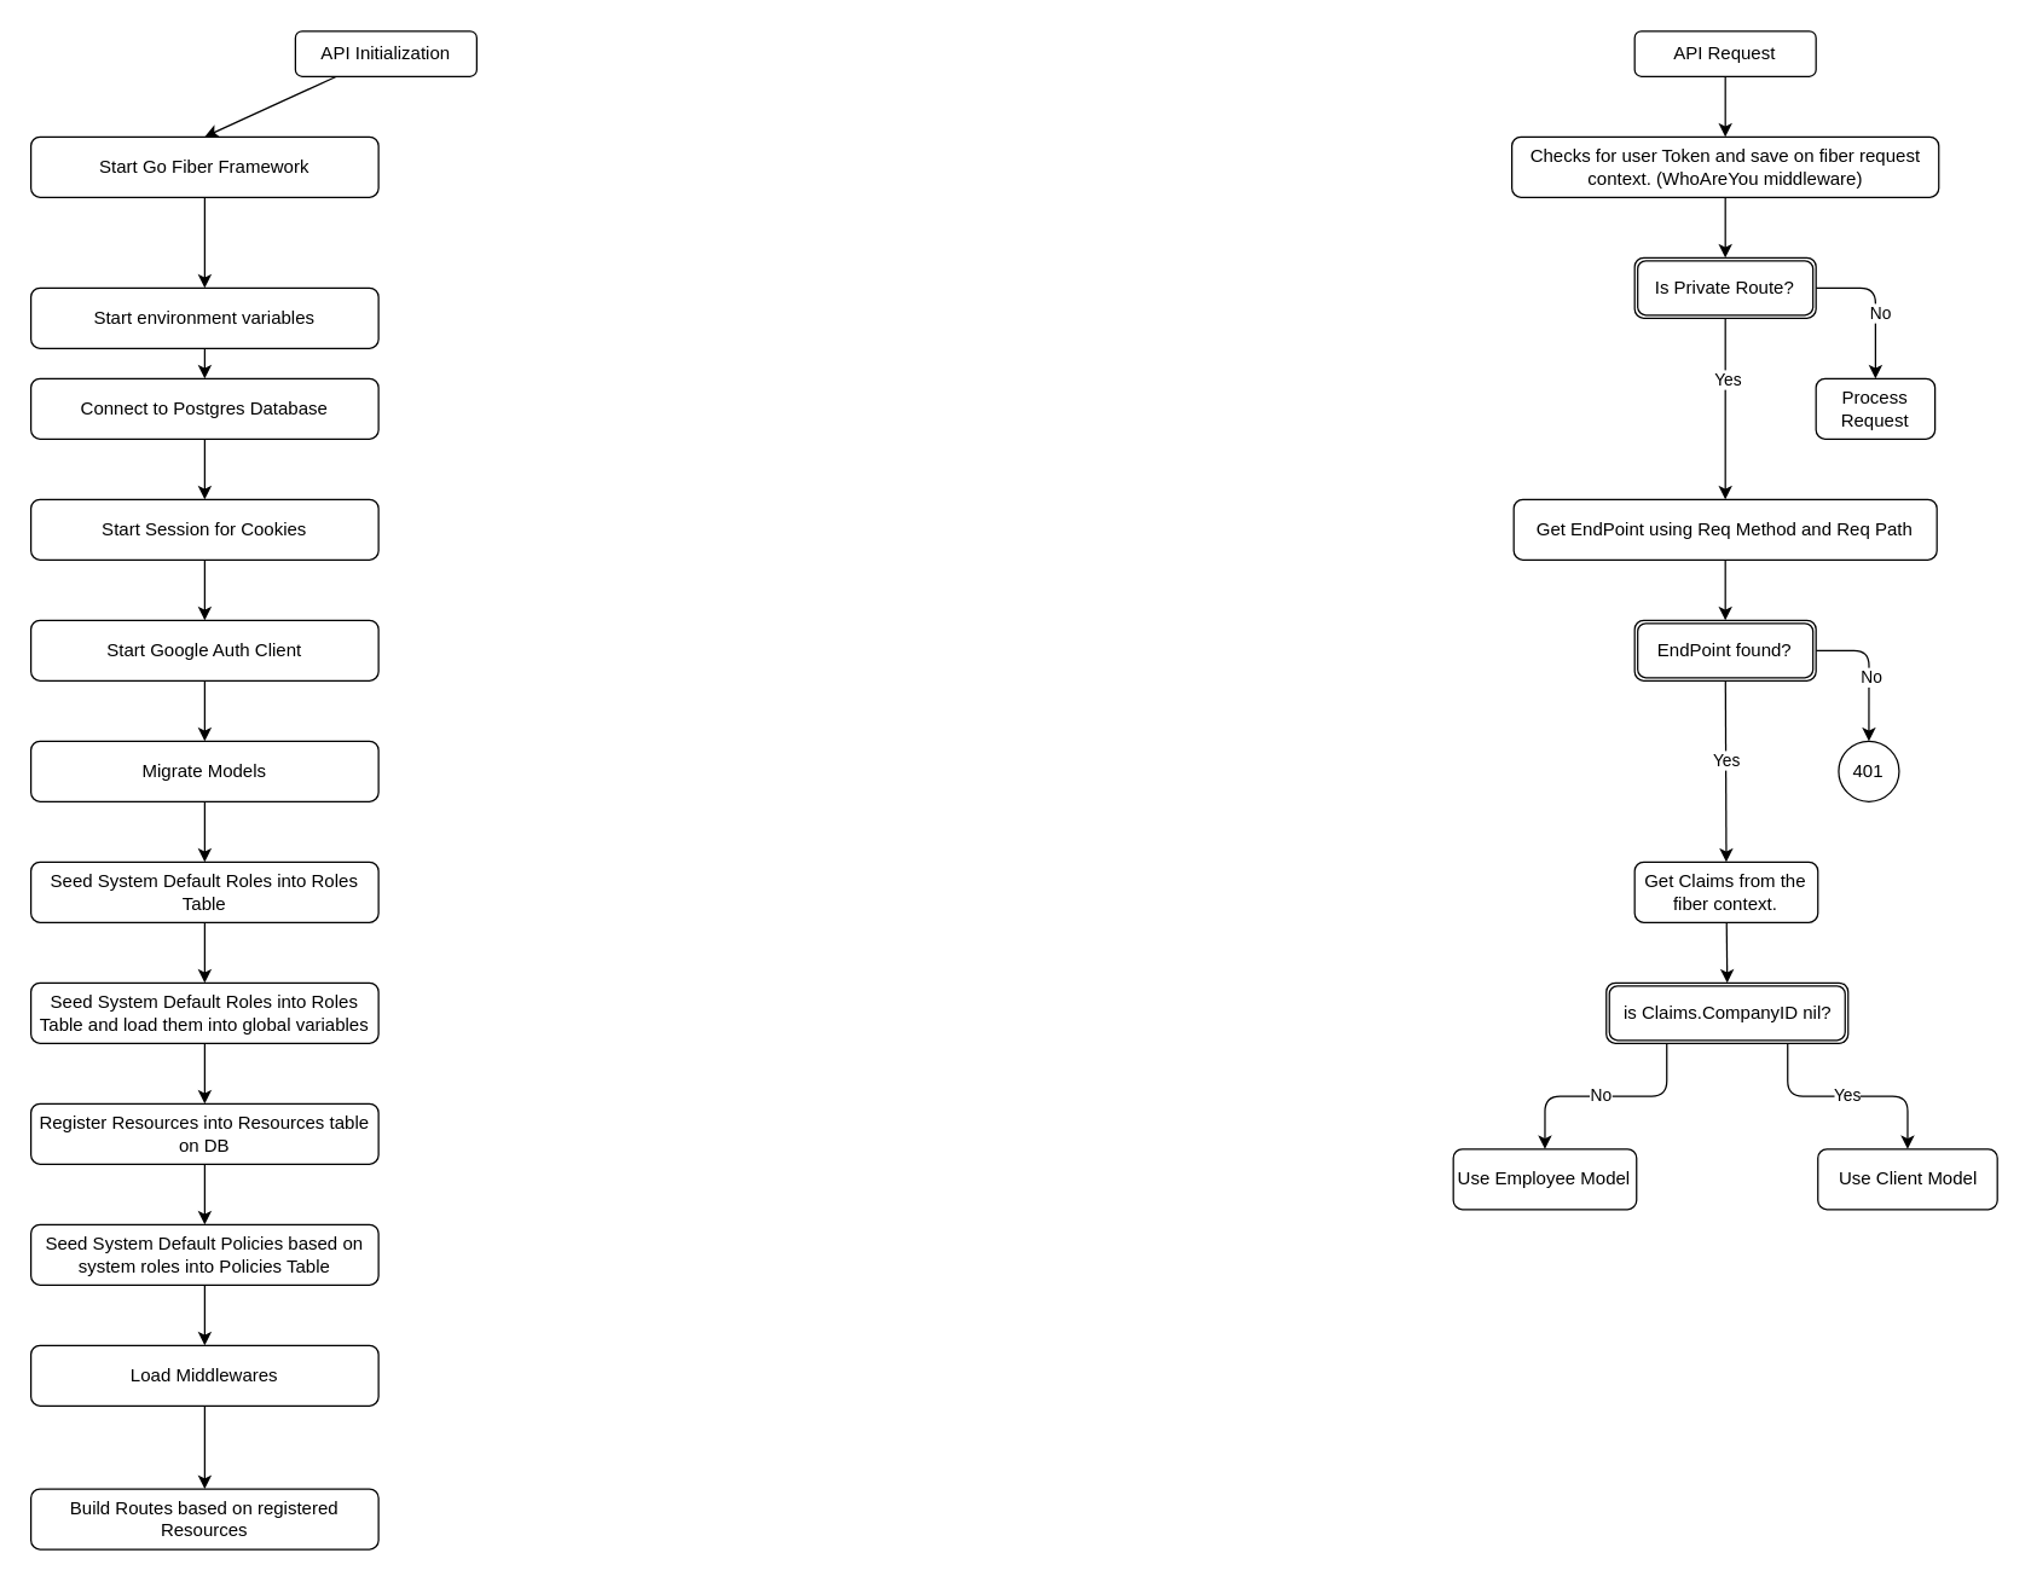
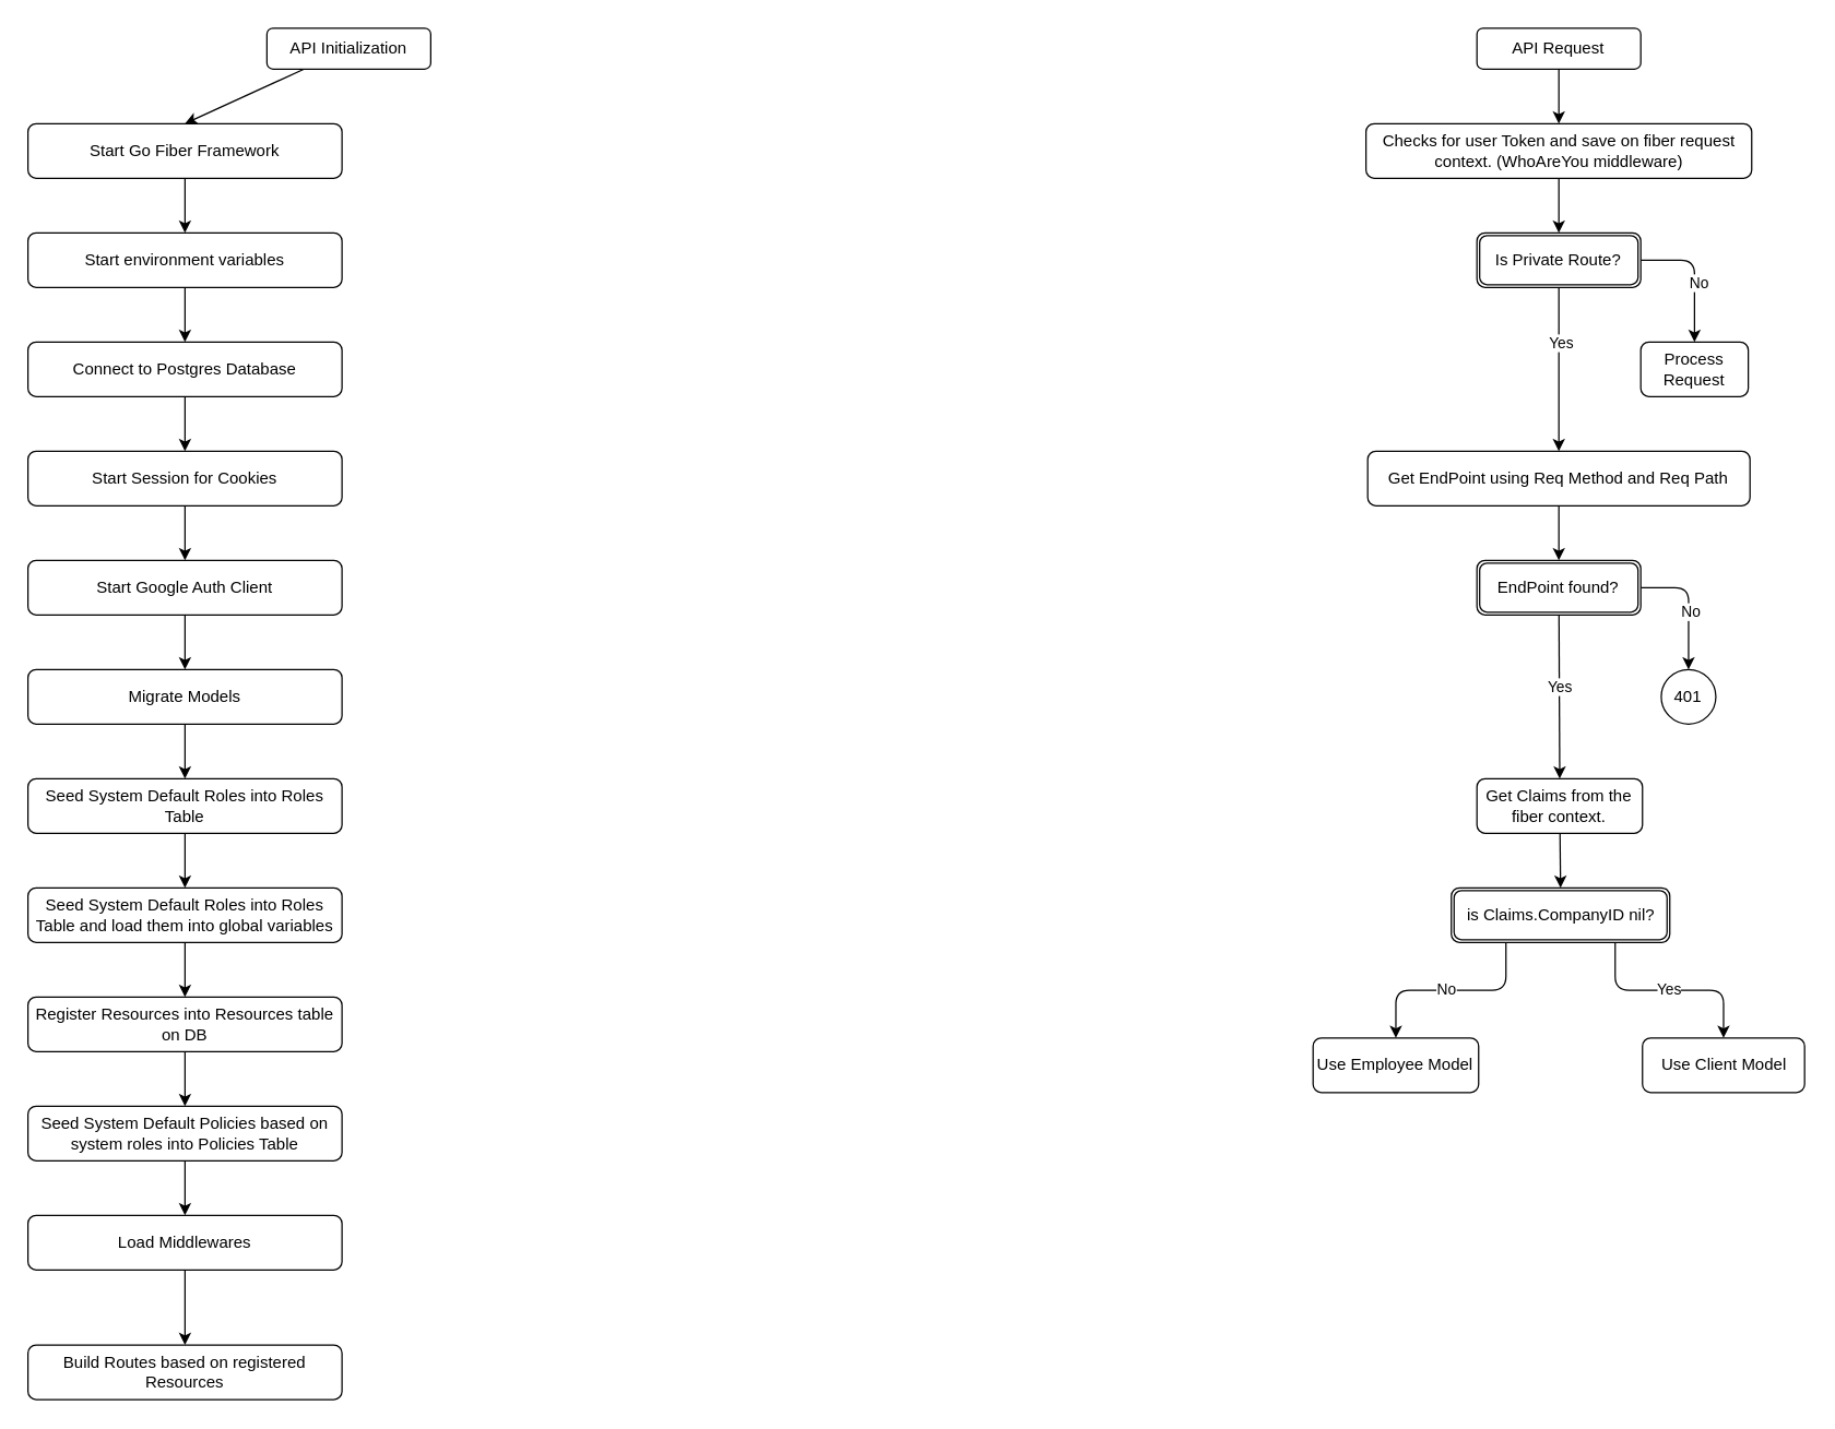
  <mxCell id="0" />
  <mxCell id="1" parent="0" />
  <mxCell id="2" style="edgeStyle=none;html=1;entryX=0.5;entryY=0;entryDx=0;entryDy=0;" edge="1" parent="1" source="3" target="5"><mxGeometry relative="1" as="geometry" /></mxCell>
  <mxCell id="3" value="API Initialization" style="rounded=1;whiteSpace=wrap;html=1;" vertex="1" parent="1"><mxGeometry x="195" y="20" width="120" height="30" as="geometry" /></mxCell>
  <mxCell id="4" style="edgeStyle=none;html=1;entryX=0.5;entryY=0;entryDx=0;entryDy=0;" edge="1" parent="1" source="5" target="7"><mxGeometry relative="1" as="geometry" /></mxCell>
  <mxCell id="5" value="Start Go Fiber Framework" style="rounded=1;whiteSpace=wrap;html=1;" vertex="1" parent="1"><mxGeometry x="20" y="90" width="230" height="40" as="geometry" /></mxCell>
  <mxCell id="6" style="edgeStyle=none;html=1;entryX=0.5;entryY=0;entryDx=0;entryDy=0;" edge="1" parent="1" source="7" target="9"><mxGeometry relative="1" as="geometry" /></mxCell>
- <mxCell id="7" value="Start environment variables" style="rounded=1;whiteSpace=wrap;html=1;" vertex="1" parent="1"><mxGeometry x="20" y="190" width="230" height="40" as="geometry" /></mxCell>
+ <mxCell id="7" value="Start environment variables" style="rounded=1;whiteSpace=wrap;html=1;" vertex="1" parent="1"><mxGeometry x="20" y="170" width="230" height="40" as="geometry" /></mxCell>
  <mxCell id="8" style="edgeStyle=none;html=1;entryX=0.5;entryY=0;entryDx=0;entryDy=0;" edge="1" parent="1" source="9" target="11"><mxGeometry relative="1" as="geometry" /></mxCell>
  <mxCell id="9" value="Connect to Po&lt;span style=&quot;font-family: monospace; font-size: 0px; text-align: start; text-wrap-mode: nowrap;&quot;&gt;%3CmxGraphModel%3E%3Croot%3E%3CmxCell%20id%3D%220%22%2F%3E%3CmxCell%20id%3D%221%22%20parent%3D%220%22%2F%3E%3CmxCell%20id%3D%222%22%20value%3D%22Start%20Environment%20Variables%22%20style%3D%22rounded%3D1%3BwhiteSpace%3Dwrap%3Bhtml%3D1%3B%22%20vertex%3D%221%22%20parent%3D%221%22%3E%3CmxGeometry%20x%3D%22105%22%20y%3D%22120%22%20width%3D%22230%22%20height%3D%2230%22%20as%3D%22geometry%22%2F%3E%3C%2FmxCell%3E%3C%2Froot%3E%3C%2FmxGraphModel%3E&lt;/span&gt;stgres Database" style="rounded=1;whiteSpace=wrap;html=1;" vertex="1" parent="1"><mxGeometry x="20" y="250" width="230" height="40" as="geometry" /></mxCell>
  <mxCell id="10" style="edgeStyle=none;html=1;entryX=0.5;entryY=0;entryDx=0;entryDy=0;" edge="1" parent="1" source="11" target="13"><mxGeometry relative="1" as="geometry" /></mxCell>
  <mxCell id="11" value="Start Session for Cookies" style="rounded=1;whiteSpace=wrap;html=1;" vertex="1" parent="1"><mxGeometry x="20" y="330" width="230" height="40" as="geometry" /></mxCell>
  <mxCell id="12" style="edgeStyle=none;html=1;entryX=0.5;entryY=0;entryDx=0;entryDy=0;" edge="1" parent="1" source="13" target="15"><mxGeometry relative="1" as="geometry" /></mxCell>
  <mxCell id="13" value="Start Google Auth Client" style="rounded=1;whiteSpace=wrap;html=1;" vertex="1" parent="1"><mxGeometry x="20" y="410" width="230" height="40" as="geometry" /></mxCell>
  <mxCell id="14" style="edgeStyle=none;html=1;entryX=0.5;entryY=0;entryDx=0;entryDy=0;" edge="1" parent="1" source="15" target="17"><mxGeometry relative="1" as="geometry" /></mxCell>
  <mxCell id="15" value="Migrate Models" style="rounded=1;whiteSpace=wrap;html=1;" vertex="1" parent="1"><mxGeometry x="20" y="490" width="230" height="40" as="geometry" /></mxCell>
  <mxCell id="16" style="edgeStyle=none;html=1;entryX=0.5;entryY=0;entryDx=0;entryDy=0;" edge="1" parent="1" source="17" target="19"><mxGeometry relative="1" as="geometry" /></mxCell>
  <mxCell id="17" value="Seed System Default Roles into Roles Table" style="rounded=1;whiteSpace=wrap;html=1;" vertex="1" parent="1"><mxGeometry x="20" y="570" width="230" height="40" as="geometry" /></mxCell>
  <mxCell id="18" style="edgeStyle=none;html=1;entryX=0.5;entryY=0;entryDx=0;entryDy=0;" edge="1" parent="1" source="19" target="21"><mxGeometry relative="1" as="geometry" /></mxCell>
  <mxCell id="19" value="Seed System Default Roles into Roles Table and load them into global variables" style="rounded=1;whiteSpace=wrap;html=1;" vertex="1" parent="1"><mxGeometry x="20" y="650" width="230" height="40" as="geometry" /></mxCell>
  <mxCell id="20" style="edgeStyle=none;html=1;entryX=0.5;entryY=0;entryDx=0;entryDy=0;" edge="1" parent="1" source="21" target="53"><mxGeometry relative="1" as="geometry" /></mxCell>
  <mxCell id="21" value="Register Resources into Resources table on DB" style="rounded=1;whiteSpace=wrap;html=1;" vertex="1" parent="1"><mxGeometry x="20" y="730" width="230" height="40" as="geometry" /></mxCell>
  <mxCell id="22" style="edgeStyle=none;html=1;entryX=0.5;entryY=0;entryDx=0;entryDy=0;" edge="1" parent="1" source="23" target="24"><mxGeometry relative="1" as="geometry" /></mxCell>
  <mxCell id="23" value="Load Middlewares" style="rounded=1;whiteSpace=wrap;html=1;" vertex="1" parent="1"><mxGeometry x="20" y="890" width="230" height="40" as="geometry" /></mxCell>
  <mxCell id="24" value="Build Routes based on registered Resources" style="rounded=1;whiteSpace=wrap;html=1;" vertex="1" parent="1"><mxGeometry x="20" y="985" width="230" height="40" as="geometry" /></mxCell>
  <mxCell id="25" style="edgeStyle=none;html=1;entryX=0.5;entryY=0;entryDx=0;entryDy=0;" edge="1" parent="1" source="26" target="28"><mxGeometry relative="1" as="geometry" /></mxCell>
  <mxCell id="26" value="API Request" style="rounded=1;whiteSpace=wrap;html=1;" vertex="1" parent="1"><mxGeometry x="1081.25" y="20" width="120" height="30" as="geometry" /></mxCell>
  <mxCell id="27" style="edgeStyle=none;html=1;entryX=0.5;entryY=0;entryDx=0;entryDy=0;" edge="1" parent="1" source="28" target="41"><mxGeometry relative="1" as="geometry" /></mxCell>
  <mxCell id="28" value="Checks for user Token and save on fiber request context. (WhoAreYou middleware)" style="rounded=1;whiteSpace=wrap;html=1;" vertex="1" parent="1"><mxGeometry x="1000" y="90" width="282.5" height="40" as="geometry" /></mxCell>
  <mxCell id="29" value="Process Request" style="rounded=1;whiteSpace=wrap;html=1;" vertex="1" parent="1"><mxGeometry x="1201.25" y="250" width="78.75" height="40" as="geometry" /></mxCell>
  <mxCell id="30" value="Use Client Model" style="rounded=1;whiteSpace=wrap;html=1;" vertex="1" parent="1"><mxGeometry x="1202.5" y="760" width="118.75" height="40" as="geometry" /></mxCell>
  <mxCell id="31" value="Use Employee Model" style="rounded=1;whiteSpace=wrap;html=1;" vertex="1" parent="1"><mxGeometry x="961.25" y="760" width="121.25" height="40" as="geometry" /></mxCell>
  <mxCell id="32" style="edgeStyle=none;html=1;entryX=0.5;entryY=0;entryDx=0;entryDy=0;" edge="1" parent="1" source="33" target="51"><mxGeometry relative="1" as="geometry"><mxPoint x="1142.5" y="410" as="targetPoint" /></mxGeometry></mxCell>
  <mxCell id="33" value="Get EndPoint using Req Method and Req Path" style="rounded=1;whiteSpace=wrap;html=1;" vertex="1" parent="1"><mxGeometry x="1001.25" y="330" width="280" height="40" as="geometry" /></mxCell>
  <mxCell id="34" style="edgeStyle=orthogonalEdgeStyle;html=1;entryX=0.5;entryY=0;entryDx=0;entryDy=0;exitX=1;exitY=0.5;exitDx=0;exitDy=0;" edge="1" parent="1" source="51" target="36"><mxGeometry relative="1" as="geometry"><mxPoint x="1182.5" y="450" as="sourcePoint" /></mxGeometry></mxCell>
  <mxCell id="35" value="No" style="edgeLabel;html=1;align=center;verticalAlign=middle;resizable=0;points=[];" vertex="1" connectable="0" parent="34"><mxGeometry x="0.112" y="1" relative="1" as="geometry"><mxPoint as="offset" /></mxGeometry></mxCell>
  <mxCell id="36" value="401" style="ellipse;whiteSpace=wrap;html=1;aspect=fixed;" vertex="1" parent="1"><mxGeometry x="1216.25" y="490" width="40" height="40" as="geometry" /></mxCell>
  <mxCell id="37" style="edgeStyle=orthogonalEdgeStyle;html=1;exitX=1;exitY=0.5;exitDx=0;exitDy=0;entryX=0.5;entryY=0;entryDx=0;entryDy=0;" edge="1" parent="1" source="41" target="29"><mxGeometry relative="1" as="geometry" /></mxCell>
  <mxCell id="38" value="No" style="edgeLabel;html=1;align=center;verticalAlign=middle;resizable=0;points=[];" vertex="1" connectable="0" parent="37"><mxGeometry x="0.118" y="3" relative="1" as="geometry"><mxPoint as="offset" /></mxGeometry></mxCell>
  <mxCell id="39" style="edgeStyle=none;html=1;entryX=0.5;entryY=0;entryDx=0;entryDy=0;" edge="1" parent="1" source="41" target="33"><mxGeometry relative="1" as="geometry" /></mxCell>
  <mxCell id="40" value="Yes" style="edgeLabel;html=1;align=center;verticalAlign=middle;resizable=0;points=[];" vertex="1" connectable="0" parent="39"><mxGeometry x="-0.336" y="1" relative="1" as="geometry"><mxPoint as="offset" /></mxGeometry></mxCell>
  <mxCell id="41" value="Is Private Route?" style="shape=ext;double=1;rounded=1;whiteSpace=wrap;html=1;" vertex="1" parent="1"><mxGeometry x="1081.25" y="170" width="120" height="40" as="geometry" /></mxCell>
  <mxCell id="42" style="edgeStyle=none;html=1;entryX=0.5;entryY=0;entryDx=0;entryDy=0;" edge="1" parent="1" source="43" target="48"><mxGeometry relative="1" as="geometry" /></mxCell>
  <mxCell id="43" value="Get Claims from the fiber context." style="rounded=1;whiteSpace=wrap;html=1;" vertex="1" parent="1"><mxGeometry x="1081.25" y="570" width="121.25" height="40" as="geometry" /></mxCell>
  <mxCell id="44" style="edgeStyle=orthogonalEdgeStyle;html=1;exitX=0.75;exitY=1;exitDx=0;exitDy=0;entryX=0.5;entryY=0;entryDx=0;entryDy=0;" edge="1" parent="1" source="48" target="30"><mxGeometry relative="1" as="geometry" /></mxCell>
  <mxCell id="45" value="Yes" style="edgeLabel;html=1;align=center;verticalAlign=middle;resizable=0;points=[];" vertex="1" connectable="0" parent="44"><mxGeometry x="-0.013" y="1" relative="1" as="geometry"><mxPoint as="offset" /></mxGeometry></mxCell>
  <mxCell id="46" style="edgeStyle=orthogonalEdgeStyle;html=1;exitX=0.25;exitY=1;exitDx=0;exitDy=0;entryX=0.5;entryY=0;entryDx=0;entryDy=0;" edge="1" parent="1" source="48" target="31"><mxGeometry relative="1" as="geometry" /></mxCell>
  <mxCell id="47" value="No" style="edgeLabel;html=1;align=center;verticalAlign=middle;resizable=0;points=[];" vertex="1" connectable="0" parent="46"><mxGeometry x="0.054" y="-1" relative="1" as="geometry"><mxPoint as="offset" /></mxGeometry></mxCell>
  <mxCell id="48" value="is Claims.CompanyID nil?" style="shape=ext;double=1;rounded=1;whiteSpace=wrap;html=1;" vertex="1" parent="1"><mxGeometry x="1062.5" y="650" width="160" height="40" as="geometry" /></mxCell>
  <mxCell id="49" style="edgeStyle=none;html=1;entryX=0.5;entryY=0;entryDx=0;entryDy=0;" edge="1" parent="1" source="51" target="43"><mxGeometry relative="1" as="geometry" /></mxCell>
  <mxCell id="50" value="Yes" style="edgeLabel;html=1;align=center;verticalAlign=middle;resizable=0;points=[];" vertex="1" connectable="0" parent="49"><mxGeometry x="-0.114" relative="1" as="geometry"><mxPoint as="offset" /></mxGeometry></mxCell>
  <mxCell id="51" value="EndPoint found?" style="shape=ext;double=1;rounded=1;whiteSpace=wrap;html=1;" vertex="1" parent="1"><mxGeometry x="1081.25" y="410" width="120" height="40" as="geometry" /></mxCell>
  <mxCell id="52" style="edgeStyle=none;html=1;entryX=0.5;entryY=0;entryDx=0;entryDy=0;" edge="1" parent="1" source="53" target="23"><mxGeometry relative="1" as="geometry" /></mxCell>
  <mxCell id="53" value="Seed System Default Policies based on system roles into Policies Table" style="rounded=1;whiteSpace=wrap;html=1;strokeColor=light-dark(#000000,#FFFF66);" vertex="1" parent="1"><mxGeometry x="20" y="810" width="230" height="40" as="geometry" /></mxCell>
